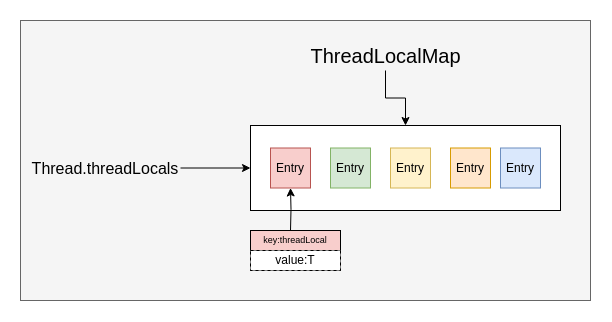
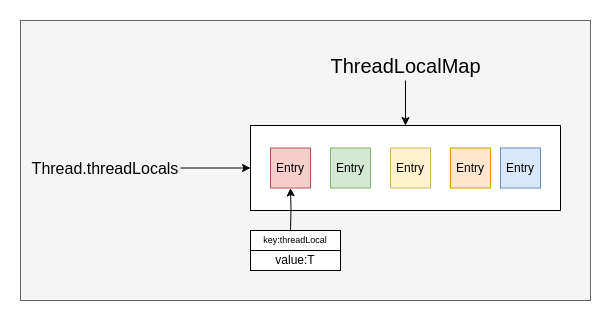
  <mxCell id="0" />
  <mxCell id="1" parent="0" />
  <mxCell id="2" value="" style="rounded=0;whiteSpace=wrap;html=1;fillColor=#f5f5f5;fontSize=16;fontColor=#333333;strokeColor=#666666;" parent="1" vertex="1"><mxGeometry x="20" y="20" width="570" height="280" as="geometry" /></mxCell>
  <mxCell id="3" style="edgeStyle=orthogonalEdgeStyle;rounded=0;orthogonalLoop=1;jettySize=auto;html=1;entryX=0;entryY=0.5;entryDx=0;entryDy=0;" parent="1" source="4" target="5" edge="1"><mxGeometry relative="1" as="geometry" /></mxCell>
  <mxCell id="4" value="&lt;font style=&quot;font-size: 16px&quot;&gt;Thread.threadLocals&lt;/font&gt;" style="text;html=1;strokeColor=none;fillColor=none;align=center;verticalAlign=middle;whiteSpace=wrap;rounded=0;" parent="1" vertex="1"><mxGeometry x="30" y="152.5" width="150" height="30" as="geometry" /></mxCell>
  <mxCell id="5" value="" style="rounded=0;whiteSpace=wrap;html=1;" parent="1" vertex="1"><mxGeometry x="250" y="125" width="310" height="85" as="geometry" /></mxCell>
  <mxCell id="6" style="edgeStyle=orthogonalEdgeStyle;rounded=0;orthogonalLoop=1;jettySize=auto;html=1;fontSize=20;" parent="1" source="7" target="5" edge="1"><mxGeometry relative="1" as="geometry" /></mxCell>
- <mxCell id="7" value="ThreadLocalMap" style="text;html=1;align=center;verticalAlign=middle;resizable=0;points=[];autosize=1;fontSize=20;" parent="1" vertex="1"><mxGeometry x="300" y="40" width="170" height="30" as="geometry" /></mxCell>
+ <mxCell id="7" value="ThreadLocalMap" style="text;html=1;align=center;verticalAlign=middle;resizable=0;points=[];autosize=1;fontSize=20;" parent="1" vertex="1"><mxGeometry x="320" y="50" width="170" height="30" as="geometry" /></mxCell>
  <mxCell id="8" style="edgeStyle=orthogonalEdgeStyle;rounded=0;orthogonalLoop=1;jettySize=auto;html=1;entryX=0.5;entryY=1;entryDx=0;entryDy=0;fontSize=16;fontColor=#000000;" parent="1" target="10" edge="1"><mxGeometry relative="1" as="geometry"><mxPoint x="290" y="230" as="sourcePoint" /></mxGeometry></mxCell>
  <mxCell id="9" value="" style="group" parent="1" vertex="1" connectable="0"><mxGeometry x="270" y="147.5" width="270" height="40" as="geometry" /></mxCell>
  <mxCell id="10" value="Entry" style="rounded=0;whiteSpace=wrap;html=1;fillColor=#f8cecc;strokeColor=#b85450;" parent="9" vertex="1"><mxGeometry width="40" height="40" as="geometry" /></mxCell>
  <mxCell id="11" value="&lt;span&gt;Entry&lt;/span&gt;" style="rounded=0;whiteSpace=wrap;html=1;fillColor=#d5e8d4;strokeColor=#82b366;" parent="9" vertex="1"><mxGeometry x="60" width="40" height="40" as="geometry" /></mxCell>
  <mxCell id="12" value="&lt;span&gt;Entry&lt;/span&gt;" style="rounded=0;whiteSpace=wrap;html=1;fillColor=#fff2cc;strokeColor=#d6b656;" parent="9" vertex="1"><mxGeometry x="120" width="40" height="40" as="geometry" /></mxCell>
  <mxCell id="13" value="&lt;span&gt;Entry&lt;/span&gt;" style="rounded=0;whiteSpace=wrap;html=1;fillColor=#ffe6cc;strokeColor=#d79b00;" parent="9" vertex="1"><mxGeometry x="180" width="40" height="40" as="geometry" /></mxCell>
  <mxCell id="14" value="&lt;span&gt;Entry&lt;/span&gt;" style="rounded=0;whiteSpace=wrap;html=1;fillColor=#dae8fc;strokeColor=#6c8ebf;" parent="9" vertex="1"><mxGeometry x="230" width="40" height="40" as="geometry" /></mxCell>
  <mxCell id="15" value="" style="rounded=0;whiteSpace=wrap;html=1;" vertex="1" parent="1"><mxGeometry x="250" y="230" width="90" height="40" as="geometry" /></mxCell>
- <mxCell id="16" value="&lt;font style=&quot;font-size: 9px;&quot;&gt;key:threadLocal&lt;/font&gt;" style="rounded=0;whiteSpace=wrap;html=1;fontSize=9;fillColor=#f8cecc;" vertex="1" parent="1"><mxGeometry x="250" y="230" width="90" height="20" as="geometry" /></mxCell>
- <mxCell id="17" value="value:T" style="rounded=0;whiteSpace=wrap;html=1;dashed=1;" vertex="1" parent="1"><mxGeometry x="250" y="250" width="90" height="20" as="geometry" /></mxCell>
+ <mxCell id="16" value="&lt;font style=&quot;font-size: 9px;&quot;&gt;key:threadLocal&lt;/font&gt;" style="rounded=0;whiteSpace=wrap;html=1;fontSize=9;" vertex="1" parent="1"><mxGeometry x="250" y="230" width="90" height="20" as="geometry" /></mxCell>
+ <mxCell id="17" value="value:T" style="rounded=0;whiteSpace=wrap;html=1;" vertex="1" parent="1"><mxGeometry x="250" y="250" width="90" height="20" as="geometry" /></mxCell>
